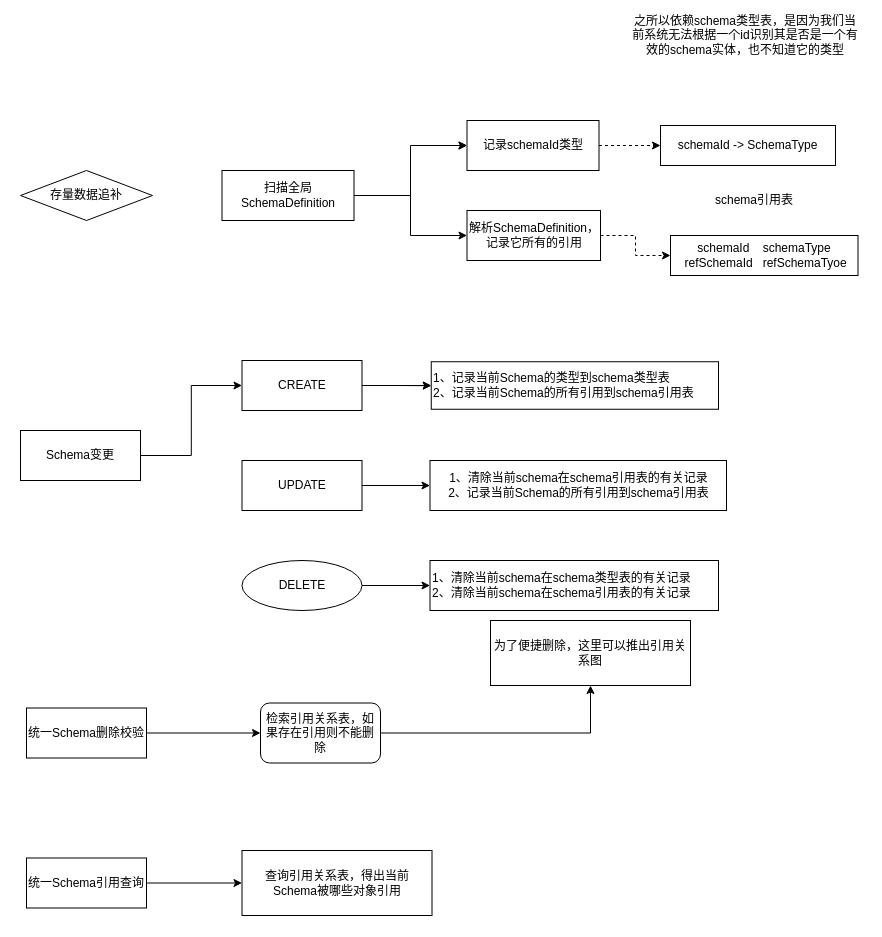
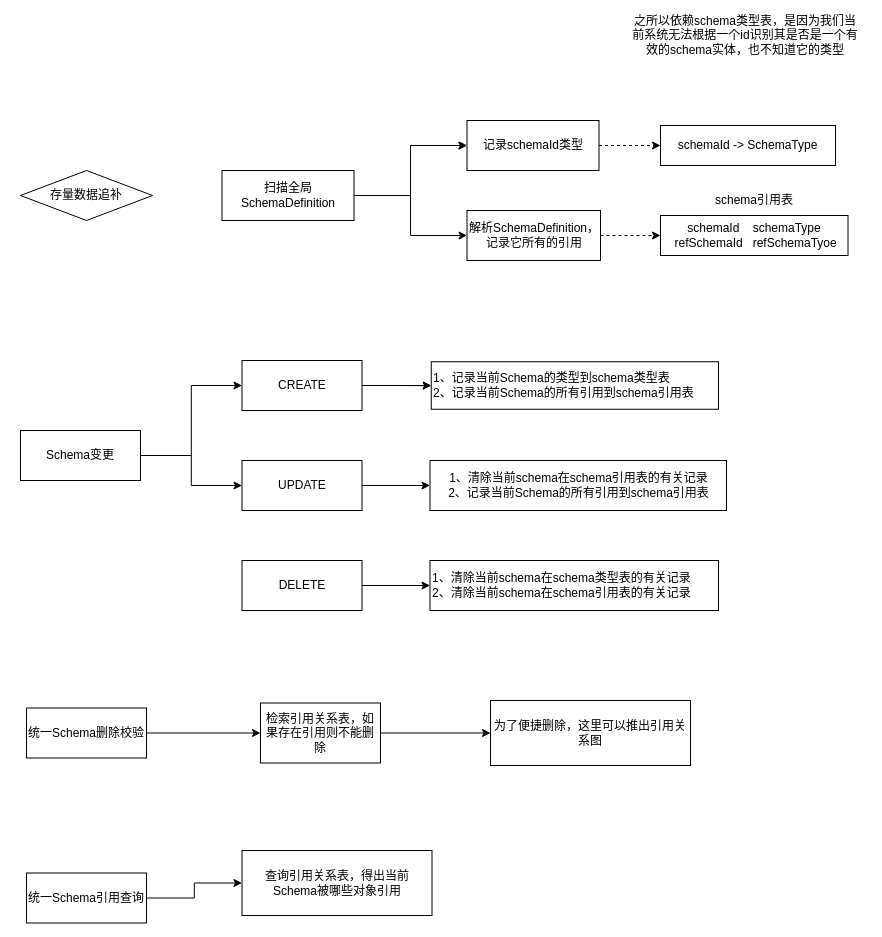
  <mxCell id="0" />
  <mxCell id="1" parent="0" />
  <mxCell id="2" value="存量数据追补" style="rhombus;whiteSpace=wrap;html=1;" vertex="1" parent="1"><mxGeometry x="20" y="170" width="132" height="50" as="geometry" /></mxCell>
  <mxCell id="3" value="" style="edgeStyle=orthogonalEdgeStyle;rounded=0;orthogonalLoop=1;jettySize=auto;html=1;" edge="1" parent="1" source="6" target="8"><mxGeometry relative="1" as="geometry" /></mxCell>
  <mxCell id="4" value="" style="edgeStyle=orthogonalEdgeStyle;rounded=0;orthogonalLoop=1;jettySize=auto;html=1;dashed=1;" edge="1" parent="1" source="6" target="8"><mxGeometry relative="1" as="geometry" /></mxCell>
  <mxCell id="5" style="edgeStyle=orthogonalEdgeStyle;rounded=0;orthogonalLoop=1;jettySize=auto;html=1;entryX=0;entryY=0.5;entryDx=0;entryDy=0;" edge="1" parent="1" source="6" target="11"><mxGeometry relative="1" as="geometry" /></mxCell>
  <mxCell id="6" value="扫描全局SchemaDefinition" style="rounded=0;whiteSpace=wrap;html=1;" vertex="1" parent="1"><mxGeometry x="221.5" y="170" width="132" height="50" as="geometry" /></mxCell>
  <mxCell id="7" style="edgeStyle=orthogonalEdgeStyle;rounded=0;orthogonalLoop=1;jettySize=auto;html=1;entryX=0;entryY=0.5;entryDx=0;entryDy=0;dashed=1;" edge="1" parent="1" source="8" target="9"><mxGeometry relative="1" as="geometry" /></mxCell>
  <mxCell id="8" value="记录schemaId类型" style="rounded=0;whiteSpace=wrap;html=1;" vertex="1" parent="1"><mxGeometry x="466.5" y="120" width="132" height="50" as="geometry" /></mxCell>
  <mxCell id="9" value="schemaId -&amp;gt; SchemaType" style="rounded=0;whiteSpace=wrap;html=1;" vertex="1" parent="1"><mxGeometry x="660" y="125" width="175" height="40" as="geometry" /></mxCell>
  <mxCell id="10" style="edgeStyle=orthogonalEdgeStyle;rounded=0;orthogonalLoop=1;jettySize=auto;html=1;dashed=1;" edge="1" parent="1" source="11" target="12"><mxGeometry relative="1" as="geometry" /></mxCell>
  <mxCell id="11" value="解析SchemaDefinition，记录它所有的引用" style="rounded=0;whiteSpace=wrap;html=1;" vertex="1" parent="1"><mxGeometry x="466.5" y="210" width="133.5" height="50" as="geometry" /></mxCell>
- <mxCell id="12" value="schemaId&amp;nbsp; &amp;nbsp; schemaType&lt;br&gt;&amp;nbsp;refSchemaId&amp;nbsp; &amp;nbsp;refSchemaTyoe" style="rounded=0;whiteSpace=wrap;html=1;" vertex="1" parent="1"><mxGeometry x="670" y="235" width="187.5" height="40" as="geometry" /></mxCell>
+ <mxCell id="12" value="schemaId&amp;nbsp; &amp;nbsp; schemaType&lt;br&gt;&amp;nbsp;refSchemaId&amp;nbsp; &amp;nbsp;refSchemaTyoe" style="rounded=0;whiteSpace=wrap;html=1;" vertex="1" parent="1"><mxGeometry x="660" y="215" width="187.5" height="40" as="geometry" /></mxCell>
  <mxCell id="13" value="schema引用表" style="text;html=1;strokeColor=none;fillColor=none;align=center;verticalAlign=middle;whiteSpace=wrap;rounded=0;" vertex="1" parent="1"><mxGeometry x="703.75" y="190" width="100" height="20" as="geometry" /></mxCell>
  <mxCell id="14" style="edgeStyle=orthogonalEdgeStyle;rounded=0;orthogonalLoop=1;jettySize=auto;html=1;entryX=0;entryY=0.5;entryDx=0;entryDy=0;" edge="1" parent="1" source="16" target="22"><mxGeometry relative="1" as="geometry" /></mxCell>
+ <mxCell id="15" style="edgeStyle=orthogonalEdgeStyle;rounded=0;orthogonalLoop=1;jettySize=auto;html=1;entryX=0;entryY=0.5;entryDx=0;entryDy=0;" edge="1" parent="1" source="16" target="25"><mxGeometry relative="1" as="geometry" /></mxCell>
  <mxCell id="16" value="Schema变更" style="rounded=0;whiteSpace=wrap;html=1;" vertex="1" parent="1"><mxGeometry x="20" y="430" width="120" height="50" as="geometry" /></mxCell>
  <mxCell id="17" value="" style="edgeStyle=orthogonalEdgeStyle;rounded=0;orthogonalLoop=1;jettySize=auto;html=1;" edge="1" parent="1" source="18" target="19"><mxGeometry relative="1" as="geometry" /></mxCell>
- <mxCell id="18" value="DELETE" style="ellipse;whiteSpace=wrap;html=1;" vertex="1" parent="1"><mxGeometry x="241.5" y="560" width="120" height="50" as="geometry" /></mxCell>
+ <mxCell id="18" value="DELETE" style="rounded=0;whiteSpace=wrap;html=1;" vertex="1" parent="1"><mxGeometry x="241.5" y="560" width="120" height="50" as="geometry" /></mxCell>
  <mxCell id="19" value="1、清除当前schema在schema类型表的有关记录&lt;br&gt;2、清除当前schema在schema引用表的有关记录" style="rounded=0;whiteSpace=wrap;html=1;align=left;" vertex="1" parent="1"><mxGeometry x="429.5" y="560" width="288.5" height="50" as="geometry" /></mxCell>
  <mxCell id="20" value="" style="edgeStyle=orthogonalEdgeStyle;rounded=0;orthogonalLoop=1;jettySize=auto;html=1;" edge="1" parent="1" source="22" target="23"><mxGeometry relative="1" as="geometry" /></mxCell>
  <mxCell id="21" style="edgeStyle=orthogonalEdgeStyle;rounded=0;orthogonalLoop=1;jettySize=auto;html=1;" edge="1" parent="1" source="22" target="23"><mxGeometry relative="1" as="geometry" /></mxCell>
  <mxCell id="22" value="CREATE" style="rounded=0;whiteSpace=wrap;html=1;" vertex="1" parent="1"><mxGeometry x="241.5" y="360" width="120" height="50" as="geometry" /></mxCell>
  <mxCell id="23" value="1、记录当前Schema的类型到schema类型表&lt;br&gt;&lt;div style=&quot;&quot;&gt;&lt;span style=&quot;background-color: initial;&quot;&gt;2、记录当前Schema的所有引用到schema引用表&lt;/span&gt;&lt;/div&gt;" style="rounded=0;whiteSpace=wrap;html=1;align=left;" vertex="1" parent="1"><mxGeometry x="430.75" y="361.25" width="287.25" height="47.5" as="geometry" /></mxCell>
  <mxCell id="24" value="" style="edgeStyle=orthogonalEdgeStyle;rounded=0;orthogonalLoop=1;jettySize=auto;html=1;" edge="1" parent="1" source="25" target="26"><mxGeometry relative="1" as="geometry" /></mxCell>
  <mxCell id="25" value="UPDATE" style="rounded=0;whiteSpace=wrap;html=1;" vertex="1" parent="1"><mxGeometry x="241.5" y="460" width="120" height="50" as="geometry" /></mxCell>
  <mxCell id="26" value="1、清除当前schema在schema引用表的有关记录&lt;br&gt;2、记录当前Schema的所有引用到schema引用表" style="rounded=0;whiteSpace=wrap;html=1;" vertex="1" parent="1"><mxGeometry x="429.5" y="460" width="296.5" height="50" as="geometry" /></mxCell>
  <mxCell id="27" style="edgeStyle=orthogonalEdgeStyle;rounded=0;orthogonalLoop=1;jettySize=auto;html=1;entryX=0;entryY=0.5;entryDx=0;entryDy=0;" edge="1" parent="1" source="28" target="30"><mxGeometry relative="1" as="geometry" /></mxCell>
  <mxCell id="28" value="统一Schema删除校验" style="rounded=0;whiteSpace=wrap;html=1;" vertex="1" parent="1"><mxGeometry x="26" y="707.5" width="120" height="50" as="geometry" /></mxCell>
  <mxCell id="29" value="" style="edgeStyle=orthogonalEdgeStyle;rounded=0;orthogonalLoop=1;jettySize=auto;html=1;" edge="1" parent="1" source="30" target="31"><mxGeometry relative="1" as="geometry" /></mxCell>
- <mxCell id="30" value="检索引用关系表，如果存在引用则不能删除" style="whiteSpace=wrap;html=1;rounded=1;" vertex="1" parent="1"><mxGeometry x="260" y="702.5" width="120" height="60" as="geometry" /></mxCell>
- <mxCell id="31" value="为了便捷删除，这里可以推出引用关系图" style="rounded=0;whiteSpace=wrap;html=1;" vertex="1" parent="1"><mxGeometry x="490" y="620" width="200" height="65" as="geometry" /></mxCell>
+ <mxCell id="30" value="检索引用关系表，如果存在引用则不能删除" style="rounded=0;whiteSpace=wrap;html=1;" vertex="1" parent="1"><mxGeometry x="260" y="702.5" width="120" height="60" as="geometry" /></mxCell>
+ <mxCell id="31" value="为了便捷删除，这里可以推出引用关系图" style="rounded=0;whiteSpace=wrap;html=1;" vertex="1" parent="1"><mxGeometry x="490" y="700" width="200" height="65" as="geometry" /></mxCell>
  <mxCell id="32" style="edgeStyle=orthogonalEdgeStyle;rounded=0;orthogonalLoop=1;jettySize=auto;html=1;entryX=0;entryY=0.5;entryDx=0;entryDy=0;" edge="1" parent="1" source="33" target="34"><mxGeometry relative="1" as="geometry" /></mxCell>
- <mxCell id="33" value="统一Schema引用查询" style="rounded=0;whiteSpace=wrap;html=1;" vertex="1" parent="1"><mxGeometry x="26" y="857.5" width="120" height="50" as="geometry" /></mxCell>
+ <mxCell id="33" value="统一Schema引用查询" style="rounded=0;whiteSpace=wrap;html=1;" vertex="1" parent="1"><mxGeometry x="26" y="872.5" width="120" height="50" as="geometry" /></mxCell>
  <mxCell id="34" value="查询引用关系表，得出当前Schema被哪些对象引用" style="rounded=0;whiteSpace=wrap;html=1;" vertex="1" parent="1"><mxGeometry x="241.5" y="850" width="190" height="65" as="geometry" /></mxCell>
  <mxCell id="35" value="之所以依赖schema类型表，是因为我们当前系统无法根据一个id识别其是否是一个有效的schema实体，也不知道它的类型" style="text;html=1;strokeColor=none;fillColor=none;align=center;verticalAlign=middle;whiteSpace=wrap;rounded=0;" vertex="1" parent="1"><mxGeometry x="630" y="20" width="230" height="30" as="geometry" /></mxCell>
